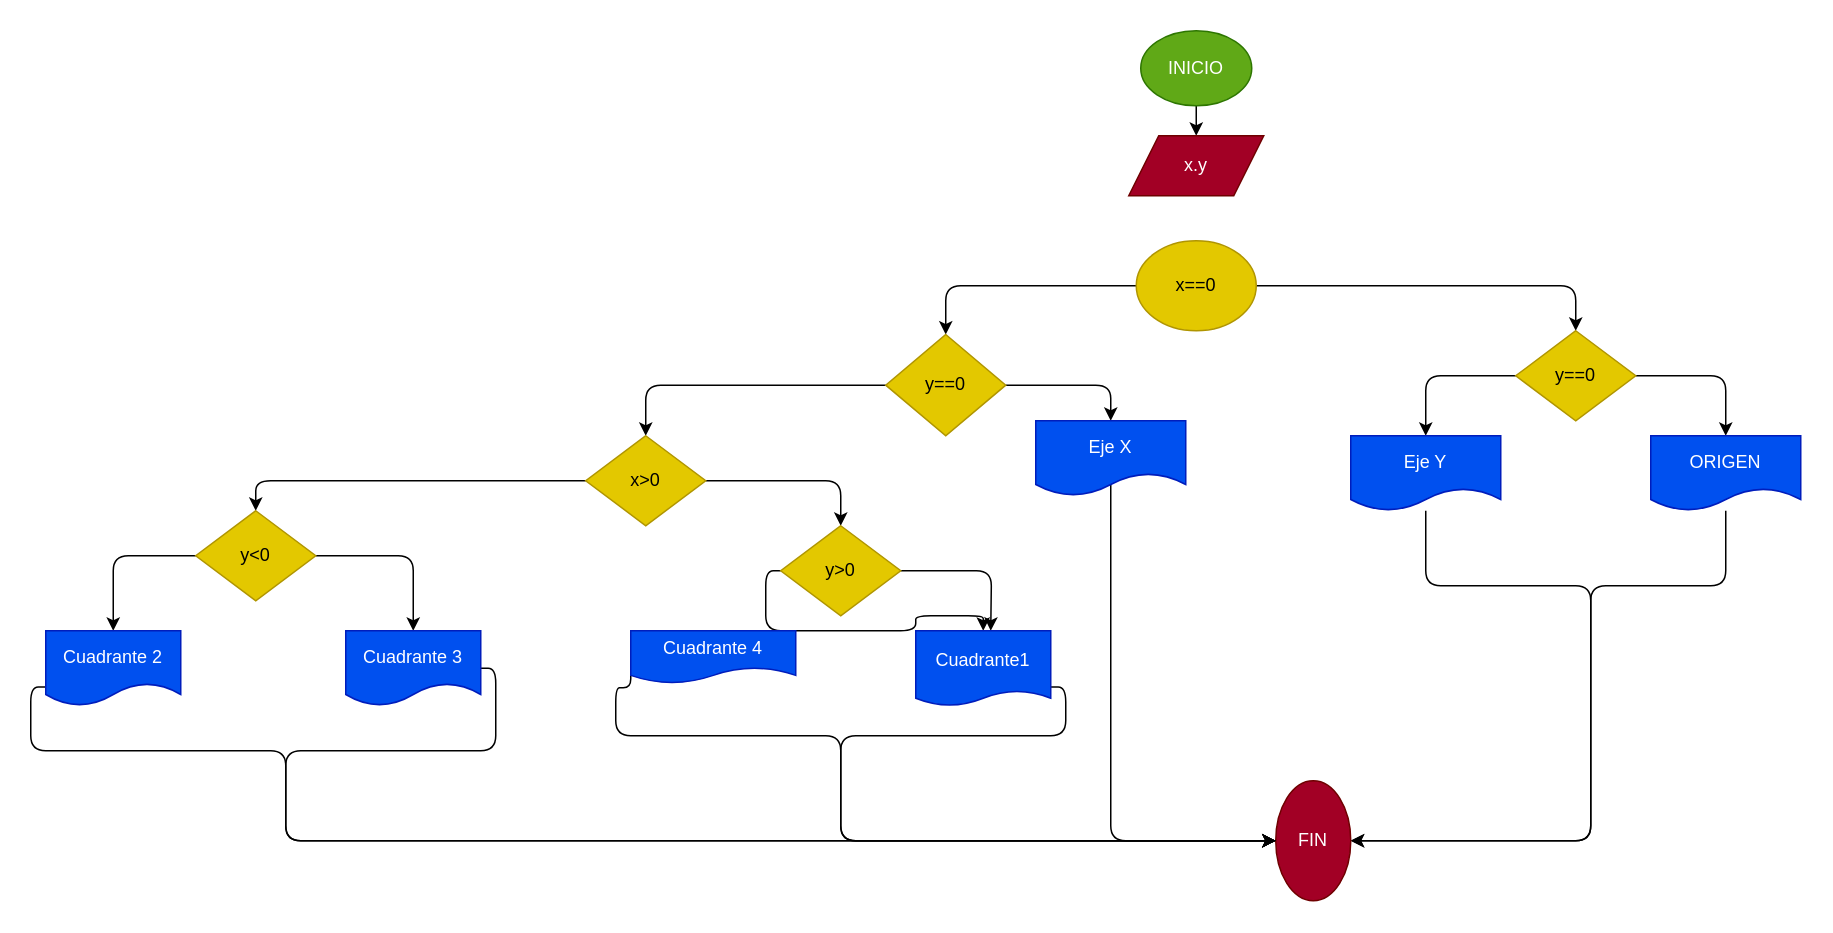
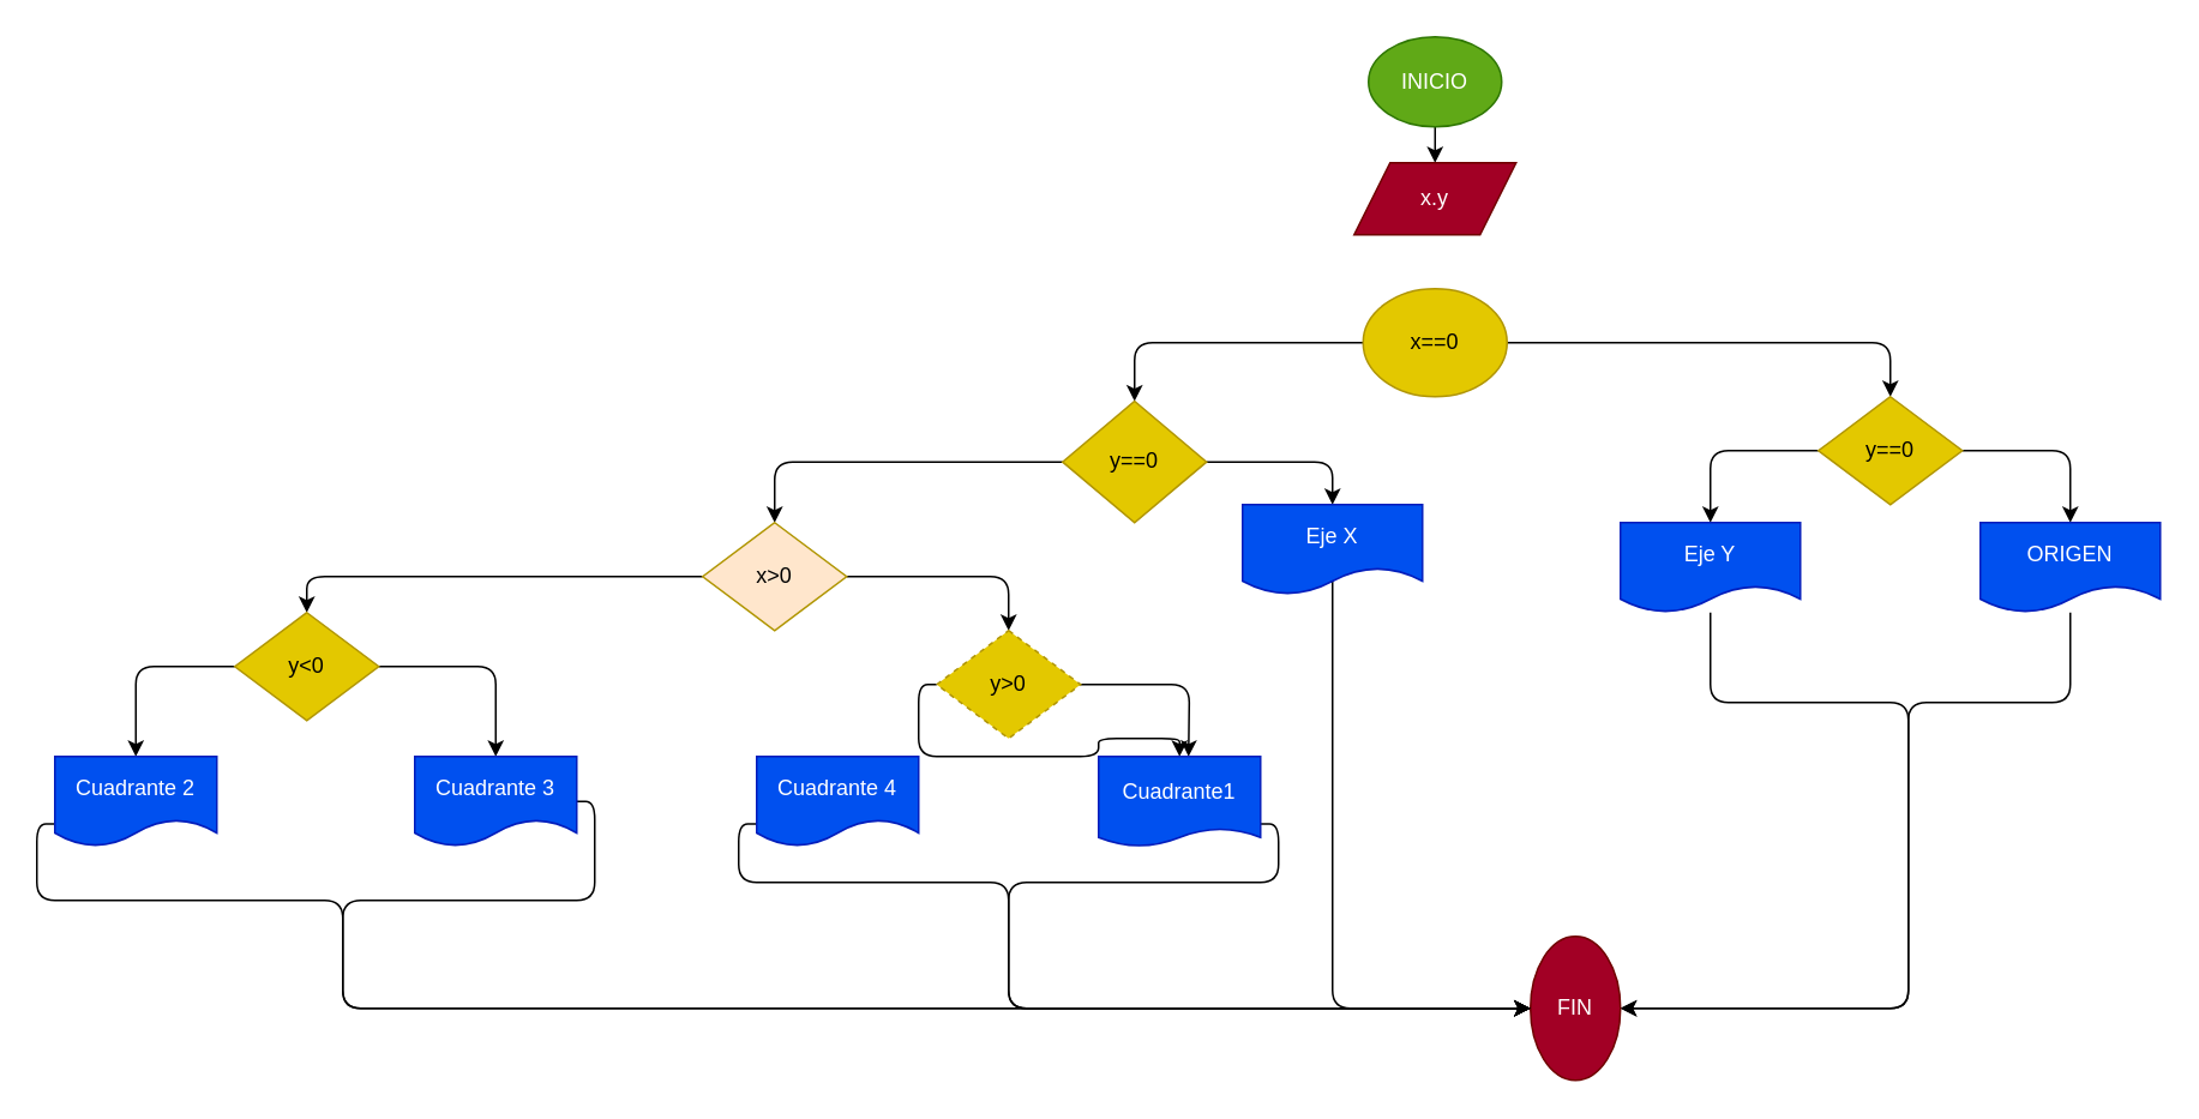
  <mxCell id="0" />
  <mxCell id="1" parent="0" />
  <mxCell id="2" style="edgeStyle=none;html=1;exitX=0.5;exitY=1;exitDx=0;exitDy=0;entryX=0.5;entryY=0;entryDx=0;entryDy=0;" parent="1" source="3" target="4" edge="1"><mxGeometry relative="1" as="geometry" /></mxCell>
  <mxCell id="3" value="INICIO" style="ellipse;whiteSpace=wrap;html=1;fillColor=#60a917;fontColor=#ffffff;strokeColor=#2D7600;" parent="1" vertex="1"><mxGeometry x="760" y="20" width="74" height="50" as="geometry" /></mxCell>
  <mxCell id="4" value="x.y" style="shape=parallelogram;perimeter=parallelogramPerimeter;whiteSpace=wrap;html=1;fixedSize=1;fillColor=#a20025;fontColor=#ffffff;strokeColor=#6F0000;" parent="1" vertex="1"><mxGeometry x="752" y="90" width="90" height="40" as="geometry" /></mxCell>
  <mxCell id="5" style="edgeStyle=orthogonalEdgeStyle;html=1;exitX=1;exitY=0.5;exitDx=0;exitDy=0;entryX=0.5;entryY=0;entryDx=0;entryDy=0;" parent="1" source="7" target="10" edge="1"><mxGeometry relative="1" as="geometry"><mxPoint x="1060" y="230" as="targetPoint" /><Array as="points"><mxPoint x="1050" y="190" /></Array></mxGeometry></mxCell>
  <mxCell id="6" style="edgeStyle=orthogonalEdgeStyle;html=1;exitX=0;exitY=0.5;exitDx=0;exitDy=0;" parent="1" source="7" target="18" edge="1"><mxGeometry relative="1" as="geometry"><mxPoint x="640" y="230" as="targetPoint" /></mxGeometry></mxCell>
  <mxCell id="7" value="x==0" style="ellipse;whiteSpace=wrap;html=1;fillColor=#e3c800;fontColor=#000000;strokeColor=#B09500;" parent="1" vertex="1"><mxGeometry x="757" y="160" width="80" height="60" as="geometry" /></mxCell>
  <mxCell id="8" style="edgeStyle=orthogonalEdgeStyle;html=1;exitX=0;exitY=0.5;exitDx=0;exitDy=0;entryX=0.5;entryY=0;entryDx=0;entryDy=0;" parent="1" source="10" target="12" edge="1"><mxGeometry relative="1" as="geometry"><mxPoint x="970.067" y="270.05" as="targetPoint" /></mxGeometry></mxCell>
  <mxCell id="9" value="" style="edgeStyle=orthogonalEdgeStyle;html=1;" parent="1" source="10" target="14" edge="1"><mxGeometry relative="1" as="geometry" /></mxCell>
  <mxCell id="10" value="y==0" style="rhombus;whiteSpace=wrap;html=1;fillColor=#e3c800;fontColor=#000000;strokeColor=#B09500;" parent="1" vertex="1"><mxGeometry x="1010" y="220" width="80" height="60" as="geometry" /></mxCell>
  <mxCell id="11" value="" style="edgeStyle=orthogonalEdgeStyle;html=1;entryX=1;entryY=0.5;entryDx=0;entryDy=0;" parent="1" source="12" target="15" edge="1"><mxGeometry relative="1" as="geometry"><mxPoint x="950" y="430" as="targetPoint" /><Array as="points"><mxPoint x="950" y="390" /><mxPoint x="1060" y="390" /><mxPoint x="1060" y="560" /></Array></mxGeometry></mxCell>
  <mxCell id="12" value="Eje Y" style="shape=document;whiteSpace=wrap;html=1;boundedLbl=1;fillColor=#0050ef;fontColor=#ffffff;strokeColor=#001DBC;" parent="1" vertex="1"><mxGeometry x="900" y="290" width="100" height="50" as="geometry" /></mxCell>
  <mxCell id="13" value="" style="edgeStyle=orthogonalEdgeStyle;html=1;" parent="1" source="14" target="15" edge="1"><mxGeometry relative="1" as="geometry"><Array as="points"><mxPoint x="1150" y="390" /><mxPoint x="1060" y="390" /></Array></mxGeometry></mxCell>
  <mxCell id="14" value="ORIGEN" style="shape=document;whiteSpace=wrap;html=1;boundedLbl=1;fillColor=#0050ef;fontColor=#ffffff;strokeColor=#001DBC;" parent="1" vertex="1"><mxGeometry x="1100" y="290" width="100" height="50" as="geometry" /></mxCell>
  <mxCell id="15" value="FIN" style="ellipse;whiteSpace=wrap;html=1;fillColor=#a20025;fontColor=#ffffff;strokeColor=#6F0000;" parent="1" vertex="1"><mxGeometry x="850" y="520" width="50" height="80" as="geometry" /></mxCell>
  <mxCell id="16" style="edgeStyle=orthogonalEdgeStyle;html=1;exitX=1;exitY=0.5;exitDx=0;exitDy=0;entryX=0.5;entryY=0;entryDx=0;entryDy=0;" parent="1" source="18" target="20" edge="1"><mxGeometry relative="1" as="geometry"><mxPoint x="730" y="300" as="targetPoint" /></mxGeometry></mxCell>
  <mxCell id="17" style="edgeStyle=orthogonalEdgeStyle;html=1;exitX=0;exitY=0.5;exitDx=0;exitDy=0;entryX=0.5;entryY=0;entryDx=0;entryDy=0;" parent="1" source="18" target="23" edge="1"><mxGeometry relative="1" as="geometry"><mxPoint x="540" y="300" as="targetPoint" /></mxGeometry></mxCell>
  <mxCell id="18" value="y==0" style="rhombus;whiteSpace=wrap;html=1;fillColor=#e3c800;fontColor=#000000;strokeColor=#B09500;" parent="1" vertex="1"><mxGeometry x="590" y="222.5" width="80" height="67.5" as="geometry" /></mxCell>
  <mxCell id="19" style="edgeStyle=orthogonalEdgeStyle;html=1;exitX=1;exitY=0.5;exitDx=0;exitDy=0;entryX=0;entryY=0.5;entryDx=0;entryDy=0;" parent="1" source="20" target="15" edge="1"><mxGeometry relative="1" as="geometry"><mxPoint x="820" y="600" as="targetPoint" /><Array as="points"><mxPoint x="740" y="305" /><mxPoint x="740" y="560" /></Array></mxGeometry></mxCell>
  <mxCell id="20" value="Eje X" style="shape=document;whiteSpace=wrap;html=1;boundedLbl=1;fillColor=#0050ef;fontColor=#ffffff;strokeColor=#001DBC;" parent="1" vertex="1"><mxGeometry x="690" y="280" width="100" height="50" as="geometry" /></mxCell>
  <mxCell id="21" style="edgeStyle=orthogonalEdgeStyle;html=1;exitX=1;exitY=0.5;exitDx=0;exitDy=0;entryX=0.5;entryY=0;entryDx=0;entryDy=0;" parent="1" source="23" target="26" edge="1"><mxGeometry relative="1" as="geometry"><mxPoint x="530" y="360" as="targetPoint" /></mxGeometry></mxCell>
  <mxCell id="22" style="edgeStyle=orthogonalEdgeStyle;html=1;exitX=0;exitY=0.5;exitDx=0;exitDy=0;entryX=0.5;entryY=0;entryDx=0;entryDy=0;" edge="1" parent="1" source="23" target="33"><mxGeometry relative="1" as="geometry"><mxPoint x="80" y="370" as="targetPoint" /><Array as="points"><mxPoint x="170" y="320" /></Array></mxGeometry></mxCell>
- <mxCell id="23" value="x&amp;gt;0" style="rhombus;whiteSpace=wrap;html=1;fillColor=#e3c800;fontColor=#000000;strokeColor=#B09500;" parent="1" vertex="1"><mxGeometry x="390" y="290" width="80" height="60" as="geometry" /></mxCell>
+ <mxCell id="23" value="x&amp;gt;0" style="rhombus;whiteSpace=wrap;html=1;fillColor=#ffe6cc;fontColor=#000000;strokeColor=#B09500;" parent="1" vertex="1"><mxGeometry x="390" y="290" width="80" height="60" as="geometry" /></mxCell>
  <mxCell id="24" style="edgeStyle=orthogonalEdgeStyle;html=1;exitX=1;exitY=0.5;exitDx=0;exitDy=0;" edge="1" parent="1" source="26"><mxGeometry relative="1" as="geometry"><mxPoint x="660" y="420" as="targetPoint" /></mxGeometry></mxCell>
  <mxCell id="25" style="edgeStyle=orthogonalEdgeStyle;html=1;exitX=0;exitY=0.5;exitDx=0;exitDy=0;" edge="1" parent="1" source="26" target="28"><mxGeometry relative="1" as="geometry" /></mxCell>
- <mxCell id="26" value="y&amp;gt;0" style="rhombus;whiteSpace=wrap;html=1;fillColor=#e3c800;fontColor=#000000;strokeColor=#B09500;" parent="1" vertex="1"><mxGeometry x="520" y="350" width="80" height="60" as="geometry" /></mxCell>
+ <mxCell id="26" value="y&amp;gt;0" style="rhombus;whiteSpace=wrap;html=1;fillColor=#e3c800;fontColor=#000000;strokeColor=#B09500;dashed=1;" parent="1" vertex="1"><mxGeometry x="520" y="350" width="80" height="60" as="geometry" /></mxCell>
  <mxCell id="27" style="edgeStyle=orthogonalEdgeStyle;html=1;exitX=1;exitY=0.75;exitDx=0;exitDy=0;entryX=0;entryY=0.5;entryDx=0;entryDy=0;" edge="1" parent="1" source="28" target="15"><mxGeometry relative="1" as="geometry"><mxPoint x="720" y="560" as="targetPoint" /><Array as="points"><mxPoint x="710" y="458" /><mxPoint x="710" y="490" /><mxPoint x="560" y="490" /><mxPoint x="560" y="560" /></Array></mxGeometry></mxCell>
  <mxCell id="28" value="Cuadrante1" style="shape=document;whiteSpace=wrap;html=1;boundedLbl=1;size=0.2;fillColor=#0050ef;fontColor=#ffffff;strokeColor=#001DBC;" vertex="1" parent="1"><mxGeometry x="610" y="420" width="90" height="50" as="geometry" /></mxCell>
  <mxCell id="29" style="edgeStyle=orthogonalEdgeStyle;html=1;exitX=0;exitY=0.75;exitDx=0;exitDy=0;entryX=0;entryY=0.5;entryDx=0;entryDy=0;" edge="1" parent="1" source="30" target="15"><mxGeometry relative="1" as="geometry"><mxPoint x="560" y="620" as="targetPoint" /><Array as="points"><mxPoint x="410" y="458" /><mxPoint x="410" y="490" /><mxPoint x="560" y="490" /><mxPoint x="560" y="560" /></Array></mxGeometry></mxCell>
- <mxCell id="30" value="Cuadrante 4" style="shape=document;whiteSpace=wrap;html=1;boundedLbl=1;fillColor=#0050ef;fontColor=#ffffff;strokeColor=#001DBC;" vertex="1" parent="1"><mxGeometry x="420" y="420" width="110" height="35" as="geometry" /></mxCell>
+ <mxCell id="30" value="Cuadrante 4" style="shape=document;whiteSpace=wrap;html=1;boundedLbl=1;fillColor=#0050ef;fontColor=#ffffff;strokeColor=#001DBC;" vertex="1" parent="1"><mxGeometry y="420" width="90" height="50" as="geometry" x="420" /></mxCell>
  <mxCell id="31" style="edgeStyle=orthogonalEdgeStyle;html=1;exitX=1;exitY=0.5;exitDx=0;exitDy=0;entryX=0.5;entryY=0;entryDx=0;entryDy=0;" edge="1" parent="1" source="33" target="35"><mxGeometry relative="1" as="geometry"><mxPoint x="260" y="420" as="targetPoint" /></mxGeometry></mxCell>
  <mxCell id="32" style="edgeStyle=orthogonalEdgeStyle;html=1;exitX=0;exitY=0.5;exitDx=0;exitDy=0;entryX=0.5;entryY=0;entryDx=0;entryDy=0;" edge="1" parent="1" source="33" target="37"><mxGeometry relative="1" as="geometry" /></mxCell>
  <mxCell id="33" value="y&amp;lt;0" style="rhombus;whiteSpace=wrap;html=1;fillColor=#e3c800;fontColor=#000000;strokeColor=#B09500;" vertex="1" parent="1"><mxGeometry x="130" y="340" width="80" height="60" as="geometry" /></mxCell>
  <mxCell id="34" style="edgeStyle=orthogonalEdgeStyle;html=1;exitX=1;exitY=0.5;exitDx=0;exitDy=0;entryX=0;entryY=0.5;entryDx=0;entryDy=0;" edge="1" parent="1" source="35" target="15"><mxGeometry relative="1" as="geometry"><mxPoint x="280" y="570" as="targetPoint" /><Array as="points"><mxPoint x="330" y="445" /><mxPoint x="330" y="500" /><mxPoint x="190" y="500" /><mxPoint x="190" y="560" /></Array></mxGeometry></mxCell>
  <mxCell id="35" value="Cuadrante 3" style="shape=document;whiteSpace=wrap;html=1;boundedLbl=1;fillColor=#0050ef;fontColor=#ffffff;strokeColor=#001DBC;" vertex="1" parent="1"><mxGeometry x="230" y="420" width="90" height="50" as="geometry" /></mxCell>
  <mxCell id="36" style="edgeStyle=orthogonalEdgeStyle;html=1;exitX=0;exitY=0.75;exitDx=0;exitDy=0;entryX=0;entryY=0.5;entryDx=0;entryDy=0;" edge="1" parent="1" source="37" target="15"><mxGeometry relative="1" as="geometry"><mxPoint x="640" y="590" as="targetPoint" /><Array as="points"><mxPoint x="20" y="458" /><mxPoint x="20" y="500" /><mxPoint x="190" y="500" /><mxPoint x="190" y="560" /></Array></mxGeometry></mxCell>
  <mxCell id="37" value="Cuadrante 2" style="shape=document;whiteSpace=wrap;html=1;boundedLbl=1;fillColor=#0050ef;fontColor=#ffffff;strokeColor=#001DBC;" vertex="1" parent="1"><mxGeometry x="30" y="420" width="90" height="50" as="geometry" /></mxCell>
